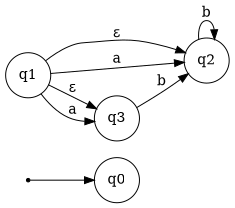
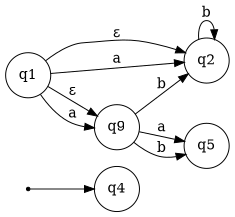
  digraph {
    rankdir=LR
    node [shape=circle]
    S [shape=point]
-   q0
+   q0 [label=q4]
    q1
    q2
-   q3
+   q3 [label=q9]
+   q5
    S -> q0
    q1 -> q2 [label=<&epsilon;>]
    q1 -> q2 [label=a]
    q1 -> q3 [label=<&epsilon;>]
    q1 -> q3 [label=a]
    q2 -> q2 [label=b]
    q3 -> q2 [label=b]
+   q3 -> q5 [label=a]
+   q3 -> q5 [label=b]
  }
